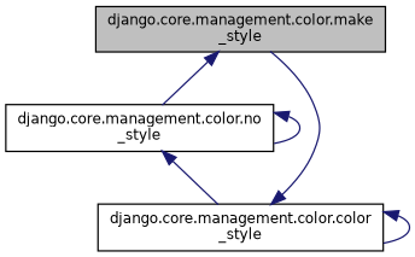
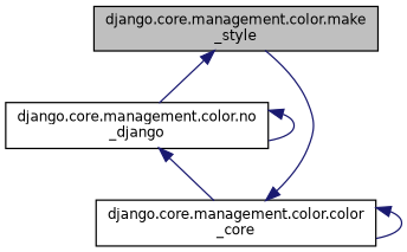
  digraph {
    rankdir=TB
    node [color=black fillcolor=white fontname=Helvetica fontsize=10 shape=record style=filled]
    edge [color=midnightblue dir=back fontname=Helvetica fontsize=10 labelfontname=Helvetica labelfontsize=10 style=solid]
    n1 [fillcolor=grey75 fontcolor=black height=0.2 label="django.core.management.color.make\l_style" width=0.4]
-   n2 [height=0.2 label="django.core.management.color.no\l_style" width=0.4]
-   n3 [height=0.2 label="django.core.management.color.color\l_style" width=0.4]
+   n2 [height=0.2 label="django.core.management.color.no\l_django" width=0.4]
+   n3 [height=0.2 label="django.core.management.color.color\l_core" width=0.4]
    n1 -> n2
    n2 -> n2
    n2 -> n3
    n3 -> n1
    n3 -> n3
  }
